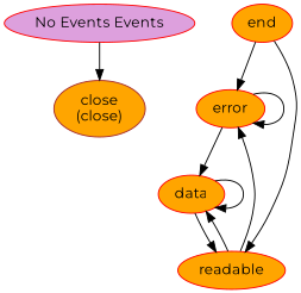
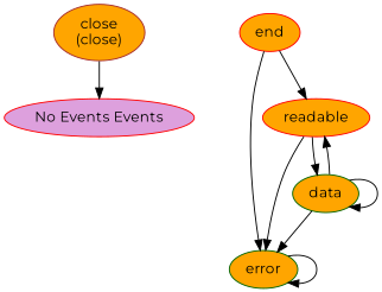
  digraph {
    fontname=Montserrat
    node [color=red fillcolor=orange fontname=Montserrat style=filled]
    edge [fontname=Montserrat]
    n1 [color=brown label="close\n(close)"]
    n2 [fillcolor=plum label="No Events Events"]
-   error
+   error [color=darkgreen]
    end
    readable
-   data
-   n2 -> n1
+   data [color=darkgreen]
+   n1 -> n2
    error -> error
    end -> error
    end -> readable
    readable -> error
    readable -> data
-   error -> data
+   data -> error
    data -> readable
    data -> data
  }
